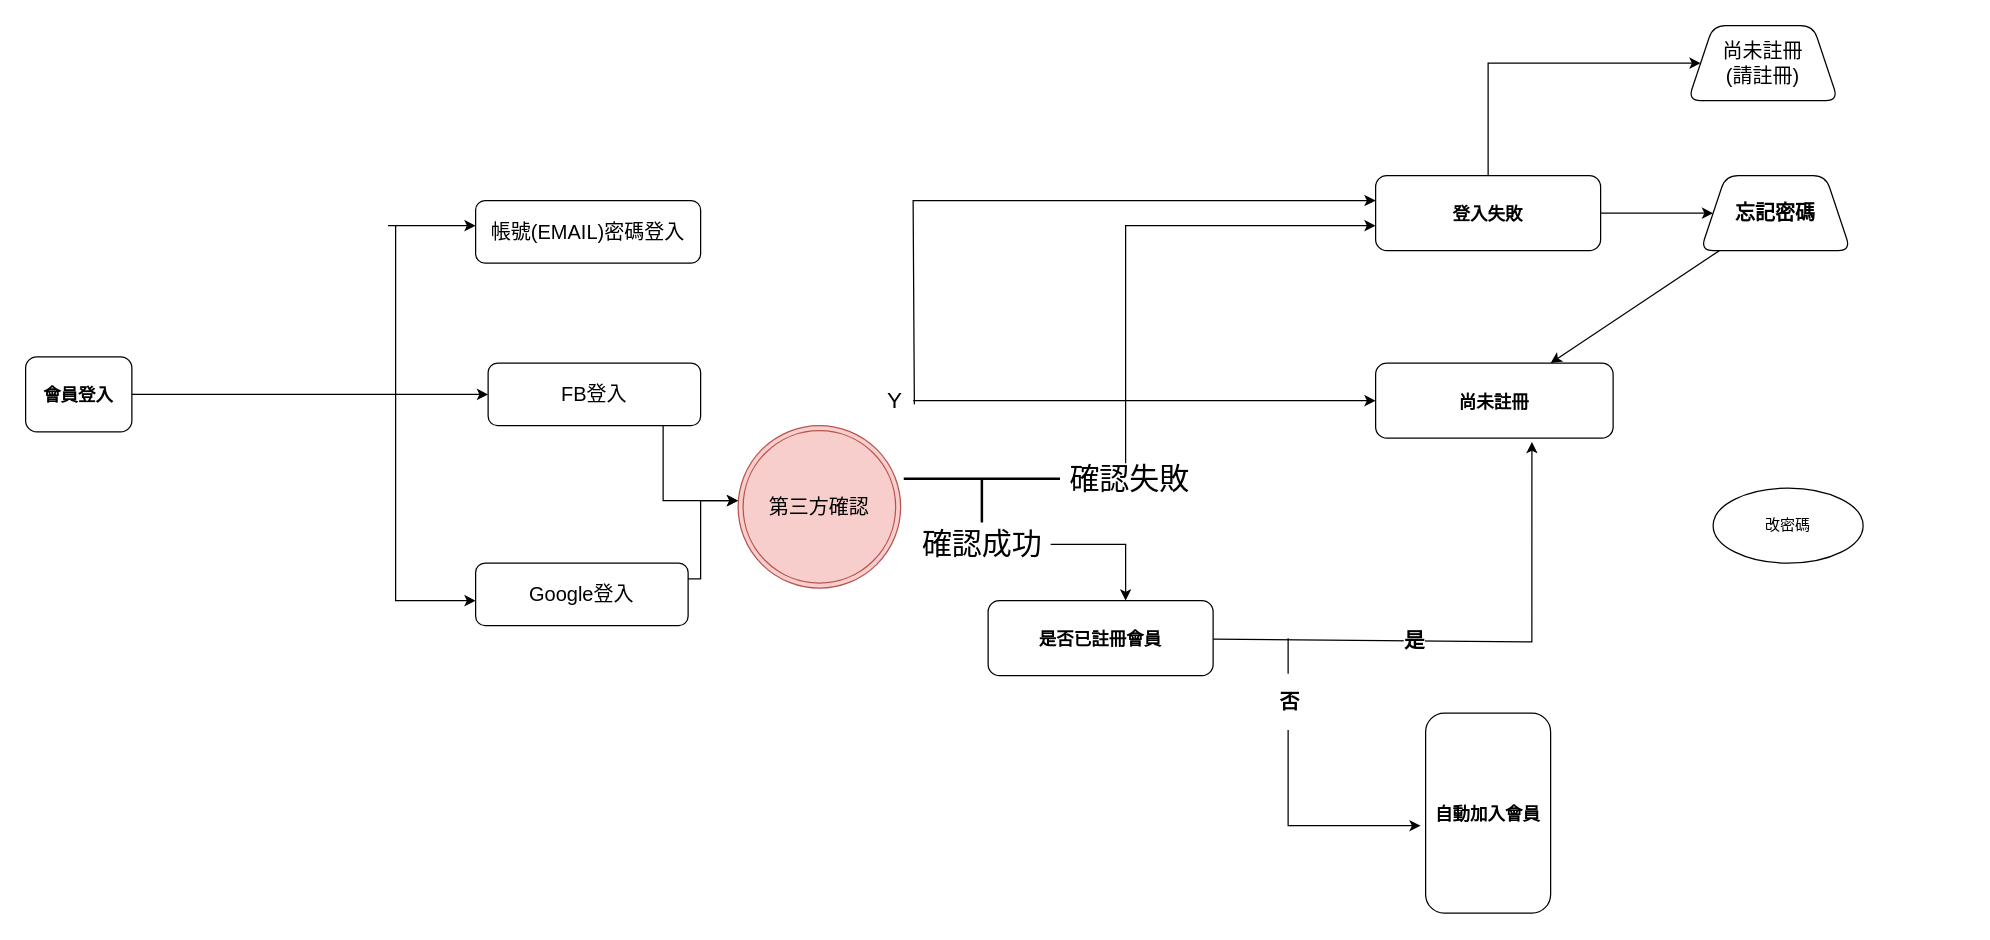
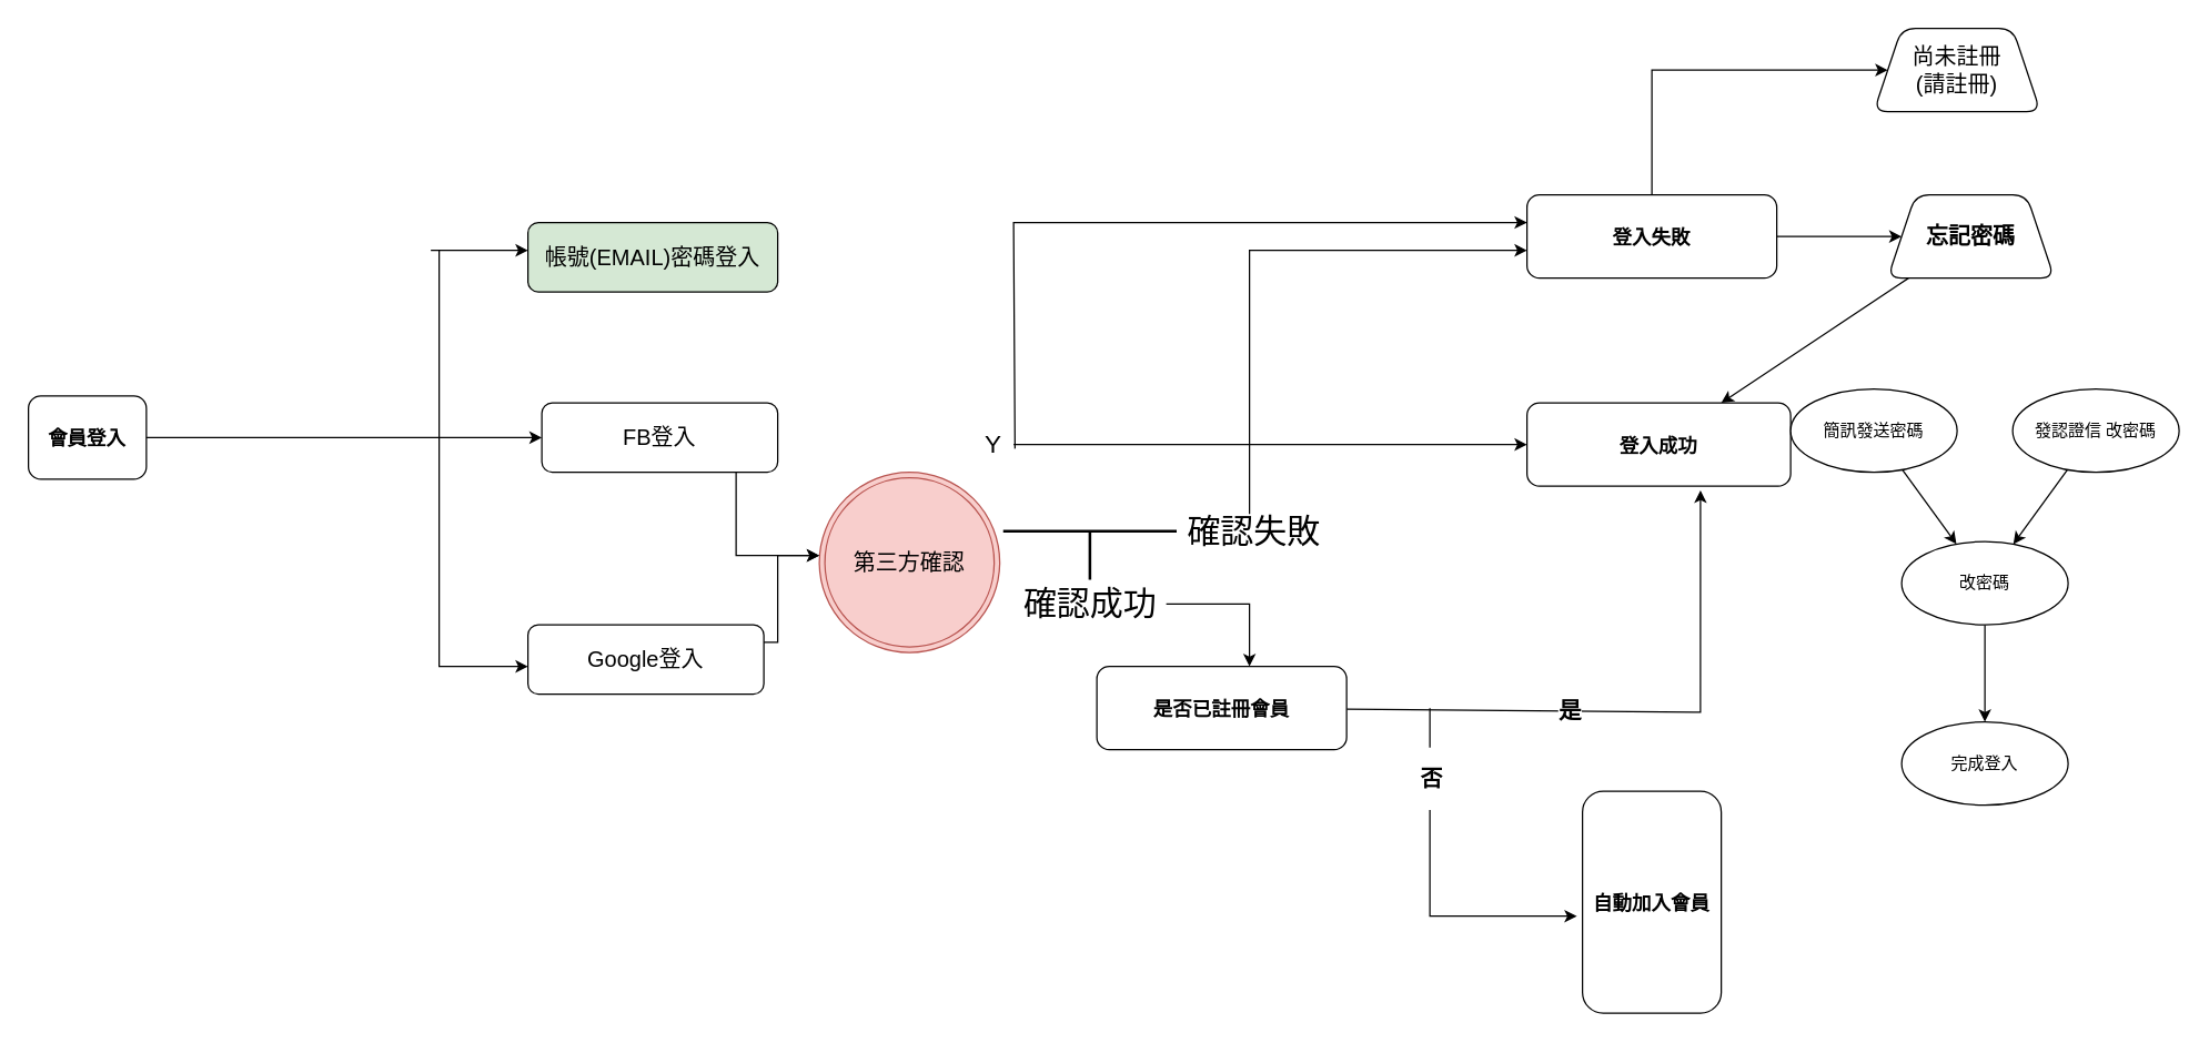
  <mxCell id="0" />
  <mxCell id="1" parent="0" />
  <mxCell id="2" value="" style="edgeStyle=orthogonalEdgeStyle;rounded=0;orthogonalLoop=1;jettySize=auto;html=1;" edge="1" parent="1" source="3" target="6"><mxGeometry relative="1" as="geometry" /></mxCell>
  <mxCell id="3" value="&lt;h2&gt;&lt;font style=&quot;vertical-align: inherit ; font-size: 14px&quot;&gt;&lt;font style=&quot;vertical-align: inherit ; font-size: 14px&quot;&gt;&lt;font style=&quot;vertical-align: inherit ; font-size: 14px&quot;&gt;&lt;font style=&quot;vertical-align: inherit ; font-size: 14px&quot;&gt;&lt;b&gt;會員登入&lt;/b&gt;&lt;/font&gt;&lt;/font&gt;&lt;/font&gt;&lt;/font&gt;&lt;/h2&gt;" style="rounded=1;whiteSpace=wrap;html=1;" vertex="1" parent="1"><mxGeometry x="20" y="285" width="85" height="60" as="geometry" /></mxCell>
  <mxCell id="4" style="edgeStyle=elbowEdgeStyle;rounded=0;orthogonalLoop=1;jettySize=auto;html=1;elbow=vertical;" edge="1" parent="1"><mxGeometry relative="1" as="geometry"><mxPoint x="380" y="480" as="targetPoint" /><mxPoint x="316" y="180" as="sourcePoint" /><Array as="points"><mxPoint x="300" y="480" /></Array></mxGeometry></mxCell>
- <mxCell id="5" value="&lt;font style=&quot;font-size: 16px&quot;&gt;帳號(EMAIL)密碼登入&lt;/font&gt;" style="rounded=1;whiteSpace=wrap;html=1;" vertex="1" parent="1"><mxGeometry x="380" y="160" width="180" height="50" as="geometry" /></mxCell>
+ <mxCell id="5" value="&lt;font style=&quot;font-size: 16px&quot;&gt;帳號(EMAIL)密碼登入&lt;/font&gt;" style="rounded=1;whiteSpace=wrap;html=1;fillColor=#d5e8d4;" vertex="1" parent="1"><mxGeometry x="380" y="160" width="180" height="50" as="geometry" /></mxCell>
  <mxCell id="6" value="&lt;font style=&quot;font-size: 16px&quot;&gt;FB登入&lt;/font&gt;" style="rounded=1;whiteSpace=wrap;html=1;" vertex="1" parent="1"><mxGeometry x="390" y="290" width="170" height="50" as="geometry" /></mxCell>
  <mxCell id="7" value="&lt;font style=&quot;font-size: 16px&quot;&gt;Google登入&lt;/font&gt;" style="rounded=1;whiteSpace=wrap;html=1;" vertex="1" parent="1"><mxGeometry x="380" y="450" width="170" height="50" as="geometry" /></mxCell>
  <mxCell id="8" style="edgeStyle=elbowEdgeStyle;rounded=0;orthogonalLoop=1;jettySize=auto;elbow=vertical;html=1;entryX=0;entryY=0.75;entryDx=0;entryDy=0;" edge="1" parent="1" source="7" target="7"><mxGeometry relative="1" as="geometry" /></mxCell>
  <mxCell id="9" value="" style="edgeStyle=orthogonalEdgeStyle;rounded=0;orthogonalLoop=1;jettySize=auto;html=1;" edge="1" parent="1"><mxGeometry relative="1" as="geometry"><mxPoint x="310" y="180" as="sourcePoint" /><mxPoint x="380" y="180" as="targetPoint" /><Array as="points"><mxPoint x="330" y="180" /><mxPoint x="330" y="180" /></Array></mxGeometry></mxCell>
  <mxCell id="10" value="" style="edgeStyle=none;rounded=0;orthogonalLoop=1;jettySize=auto;html=1;entryX=0.658;entryY=1.05;entryDx=0;entryDy=0;entryPerimeter=0;" edge="1" parent="1" source="12" target="22"><mxGeometry relative="1" as="geometry"><mxPoint x="1197.534" y="357.5" as="targetPoint" /><Array as="points"><mxPoint x="1225" y="513" /></Array></mxGeometry></mxCell>
  <mxCell id="11" value="&lt;h2&gt;是&lt;/h2&gt;" style="edgeLabel;html=1;align=center;verticalAlign=middle;resizable=0;points=[];" vertex="1" connectable="0" parent="10"><mxGeometry x="-0.369" y="3" relative="1" as="geometry"><mxPoint x="29" y="3" as="offset" /></mxGeometry></mxCell>
  <mxCell id="12" value="&lt;h2&gt;&lt;font style=&quot;font-size: 14px&quot;&gt;是否已註冊會員&lt;/font&gt;&lt;/h2&gt;" style="rounded=1;whiteSpace=wrap;html=1;" vertex="1" parent="1"><mxGeometry x="790" y="480" width="180" height="60" as="geometry" /></mxCell>
  <mxCell id="13" value="" style="line;strokeWidth=2;html=1;" vertex="1" parent="1"><mxGeometry x="722.5" y="380" width="125" height="5" as="geometry" /></mxCell>
  <mxCell id="14" value="" style="line;strokeWidth=2;direction=south;html=1;" vertex="1" parent="1"><mxGeometry x="780" y="382.5" width="10" height="35" as="geometry" /></mxCell>
  <mxCell id="15" value="" style="edgeStyle=elbowEdgeStyle;rounded=0;orthogonalLoop=1;jettySize=auto;html=1;" edge="1" parent="1" source="16" target="12"><mxGeometry relative="1" as="geometry"><mxPoint x="850" y="420" as="sourcePoint" /><Array as="points"><mxPoint x="900" y="435" /><mxPoint x="880" y="430" /><mxPoint x="900" y="460" /></Array></mxGeometry></mxCell>
  <mxCell id="16" value="&lt;h2&gt;&lt;font style=&quot;font-size: 24px ; font-weight: normal&quot;&gt;確認成功&lt;/font&gt;&lt;/h2&gt;" style="text;html=1;align=center;verticalAlign=middle;resizable=0;points=[];autosize=1;strokeColor=none;" vertex="1" parent="1"><mxGeometry x="730" y="410" width="110" height="50" as="geometry" /></mxCell>
  <mxCell id="17" style="edgeStyle=none;rounded=0;orthogonalLoop=1;jettySize=auto;html=1;" edge="1" parent="1"><mxGeometry relative="1" as="geometry"><mxPoint x="1100" y="180" as="targetPoint" /><mxPoint x="900" y="370" as="sourcePoint" /><Array as="points"><mxPoint x="900" y="180" /></Array></mxGeometry></mxCell>
  <mxCell id="18" value="&lt;h2&gt;&lt;font style=&quot;font-size: 24px ; font-weight: normal&quot;&gt;確認失敗&lt;/font&gt;&lt;/h2&gt;" style="text;html=1;align=center;verticalAlign=middle;resizable=0;points=[];autosize=1;strokeColor=none;" vertex="1" parent="1"><mxGeometry x="847.5" y="357.5" width="110" height="50" as="geometry" /></mxCell>
  <mxCell id="19" value="" style="edgeStyle=none;rounded=0;orthogonalLoop=1;jettySize=auto;html=1;fontSize=16;" edge="1" parent="1" source="21"><mxGeometry relative="1" as="geometry"><mxPoint x="1370" y="170" as="targetPoint" /></mxGeometry></mxCell>
  <mxCell id="20" value="" style="edgeStyle=none;rounded=0;orthogonalLoop=1;jettySize=auto;html=1;fontSize=16;" edge="1" parent="1" source="21"><mxGeometry relative="1" as="geometry"><mxPoint x="1360" y="50" as="targetPoint" /><Array as="points"><mxPoint x="1190" y="50" /></Array></mxGeometry></mxCell>
  <mxCell id="21" value="&lt;h2&gt;&lt;font style=&quot;font-size: 14px&quot;&gt;&lt;b&gt;登入失敗&lt;/b&gt;&lt;/font&gt;&lt;/h2&gt;" style="rounded=1;whiteSpace=wrap;html=1;" vertex="1" parent="1"><mxGeometry x="1100" y="140" width="180" height="60" as="geometry" /></mxCell>
- <mxCell id="22" value="&lt;h2&gt;&lt;font style=&quot;font-size: 14px&quot;&gt;&lt;b&gt;尚未註冊&lt;/b&gt;&lt;/font&gt;&lt;/h2&gt;" style="rounded=1;whiteSpace=wrap;html=1;" vertex="1" parent="1"><mxGeometry x="1100" y="290" width="190" height="60" as="geometry" /></mxCell>
+ <mxCell id="22" value="&lt;h2&gt;&lt;font style=&quot;font-size: 14px&quot;&gt;&lt;b&gt;登入成功&lt;/b&gt;&lt;/font&gt;&lt;/h2&gt;" style="rounded=1;whiteSpace=wrap;html=1;" vertex="1" parent="1"><mxGeometry x="1100" y="290" width="190" height="60" as="geometry" /></mxCell>
  <mxCell id="23" value="" style="edgeStyle=none;rounded=0;orthogonalLoop=1;jettySize=auto;html=1;entryX=0.563;entryY=1.04;entryDx=0;entryDy=0;entryPerimeter=0;" edge="1" parent="1" target="25"><mxGeometry relative="1" as="geometry"><mxPoint x="1030" y="510" as="sourcePoint" /><mxPoint x="1060" y="650" as="targetPoint" /><Array as="points"><mxPoint x="1030" y="660" /></Array></mxGeometry></mxCell>
  <mxCell id="24" value="&lt;h2 style=&quot;font-size: 16px;&quot;&gt;否&lt;/h2&gt;" style="edgeLabel;html=1;align=center;verticalAlign=middle;resizable=0;points=[];fontSize=16;" vertex="1" connectable="0" parent="23"><mxGeometry x="-0.766" y="2" relative="1" as="geometry"><mxPoint x="-2" y="20" as="offset" /></mxGeometry></mxCell>
  <mxCell id="25" value="&lt;h2&gt;&lt;font style=&quot;font-size: 14px&quot;&gt;&lt;b&gt;自動加入會員&lt;/b&gt;&lt;/font&gt;&lt;/h2&gt;" style="rounded=1;whiteSpace=wrap;html=1;direction=south;" vertex="1" parent="1"><mxGeometry x="1140" y="570" width="100" height="160" as="geometry" /></mxCell>
  <mxCell id="26" value="" style="edgeStyle=none;rounded=0;orthogonalLoop=1;jettySize=auto;html=1;entryX=0;entryY=0.5;entryDx=0;entryDy=0;" edge="1" parent="1" source="28" target="22"><mxGeometry relative="1" as="geometry"><mxPoint x="1010" y="320" as="targetPoint" /></mxGeometry></mxCell>
  <mxCell id="27" value="" style="edgeStyle=none;rounded=0;orthogonalLoop=1;jettySize=auto;html=1;entryX=0;entryY=0.333;entryDx=0;entryDy=0;entryPerimeter=0;exitX=1.033;exitY=0.56;exitDx=0;exitDy=0;exitPerimeter=0;" edge="1" parent="1" source="28" target="21"><mxGeometry relative="1" as="geometry"><mxPoint x="730" y="290" as="sourcePoint" /><mxPoint x="1010" y="130" as="targetPoint" /><Array as="points"><mxPoint x="730" y="160" /></Array></mxGeometry></mxCell>
  <mxCell id="28" value="&lt;h2&gt;&lt;font style=&quot;font-weight: normal ; font-size: 18px&quot;&gt;Y&lt;/font&gt;&lt;/h2&gt;" style="text;html=1;align=center;verticalAlign=middle;resizable=0;points=[];autosize=1;strokeColor=none;" vertex="1" parent="1"><mxGeometry x="700" y="295" width="30" height="50" as="geometry" /></mxCell>
  <mxCell id="29" value="&lt;span&gt;第三方確認&lt;/span&gt;" style="ellipse;shape=doubleEllipse;whiteSpace=wrap;html=1;aspect=fixed;fontSize=16;fillColor=#f8cecc;strokeColor=#b85450;" vertex="1" parent="1"><mxGeometry x="590" y="340" width="130" height="130" as="geometry" /></mxCell>
  <mxCell id="30" style="edgeStyle=none;rounded=0;orthogonalLoop=1;jettySize=auto;html=1;entryX=0;entryY=0.5;entryDx=0;entryDy=0;fontSize=16;" edge="1" parent="1" source="29" target="29"><mxGeometry relative="1" as="geometry" /></mxCell>
  <mxCell id="31" value="" style="edgeStyle=elbowEdgeStyle;rounded=0;orthogonalLoop=1;jettySize=auto;html=1;" edge="1" parent="1" source="6"><mxGeometry relative="1" as="geometry"><mxPoint x="520" y="360" as="sourcePoint" /><mxPoint x="590" y="400" as="targetPoint" /><Array as="points"><mxPoint x="530" y="370" /></Array></mxGeometry></mxCell>
  <mxCell id="32" value="" style="edgeStyle=elbowEdgeStyle;rounded=0;orthogonalLoop=1;jettySize=auto;html=1;exitX=1;exitY=0.25;exitDx=0;exitDy=0;" edge="1" parent="1" source="7"><mxGeometry relative="1" as="geometry"><mxPoint x="560" y="470" as="sourcePoint" /><mxPoint x="590" y="400" as="targetPoint" /><Array as="points"><mxPoint x="560" y="590" /></Array></mxGeometry></mxCell>
  <mxCell id="33" value="" style="edgeStyle=none;rounded=0;orthogonalLoop=1;jettySize=auto;html=1;fontSize=16;" edge="1" parent="1" source="34" target="22"><mxGeometry relative="1" as="geometry" /></mxCell>
  <mxCell id="34" value="&lt;h2&gt;&lt;font style=&quot;font-size: 16px&quot;&gt;忘記密碼&lt;/font&gt;&lt;/h2&gt;" style="shape=trapezoid;perimeter=trapezoidPerimeter;whiteSpace=wrap;html=1;fixedSize=1;rounded=1;" vertex="1" parent="1"><mxGeometry x="1360" y="140" width="120" height="60" as="geometry" /></mxCell>
  <mxCell id="35" value="&lt;span style=&quot;font-size: 16px&quot;&gt;尚未註冊&lt;br&gt;(請註冊)&lt;br&gt;&lt;/span&gt;" style="shape=trapezoid;perimeter=trapezoidPerimeter;whiteSpace=wrap;html=1;fixedSize=1;rounded=1;" vertex="1" parent="1"><mxGeometry x="1350" y="20" width="120" height="60" as="geometry" /></mxCell>
+ <mxCell id="36" value="" style="edgeStyle=none;rounded=0;orthogonalLoop=1;jettySize=auto;html=1;fontSize=16;" edge="1" parent="1" source="37" target="41"><mxGeometry relative="1" as="geometry" /></mxCell>
+ <mxCell id="37" value="發認證信 改密碼" style="ellipse;whiteSpace=wrap;html=1;rounded=1;" vertex="1" parent="1"><mxGeometry x="1450" y="280" width="120" height="60" as="geometry" /></mxCell>
+ <mxCell id="38" value="" style="edgeStyle=none;rounded=0;orthogonalLoop=1;jettySize=auto;html=1;fontSize=16;" edge="1" parent="1" source="39" target="41"><mxGeometry relative="1" as="geometry" /></mxCell>
+ <mxCell id="39" value="簡訊發送密碼" style="ellipse;whiteSpace=wrap;html=1;rounded=1;" vertex="1" parent="1"><mxGeometry x="1290" y="280" width="120" height="60" as="geometry" /></mxCell>
+ <mxCell id="40" value="" style="edgeStyle=none;rounded=0;orthogonalLoop=1;jettySize=auto;html=1;fontSize=16;" edge="1" parent="1" source="41" target="42"><mxGeometry relative="1" as="geometry" /></mxCell>
  <mxCell id="41" value="改密碼" style="ellipse;whiteSpace=wrap;html=1;rounded=1;" vertex="1" parent="1"><mxGeometry x="1370" y="390" width="120" height="60" as="geometry" /></mxCell>
+ <mxCell id="42" value="完成登入" style="ellipse;whiteSpace=wrap;html=1;rounded=1;" vertex="1" parent="1"><mxGeometry x="1370" y="520" width="120" height="60" as="geometry" /></mxCell>
